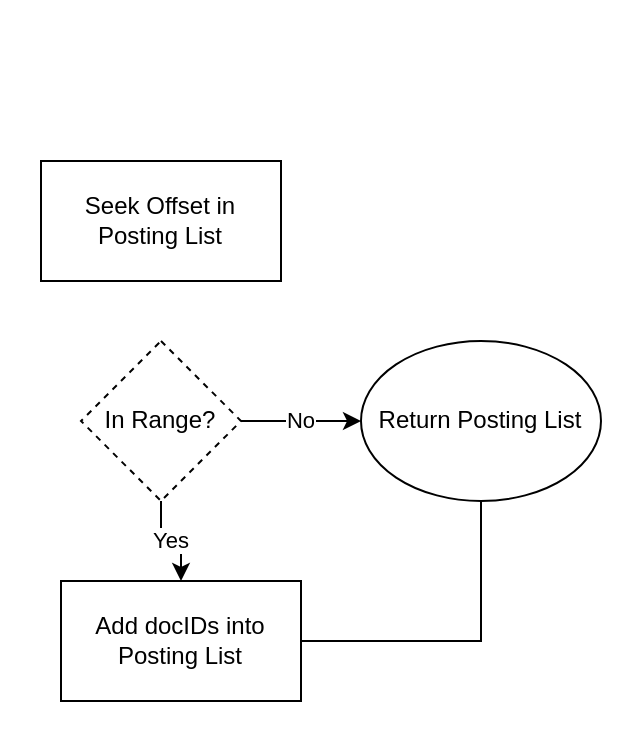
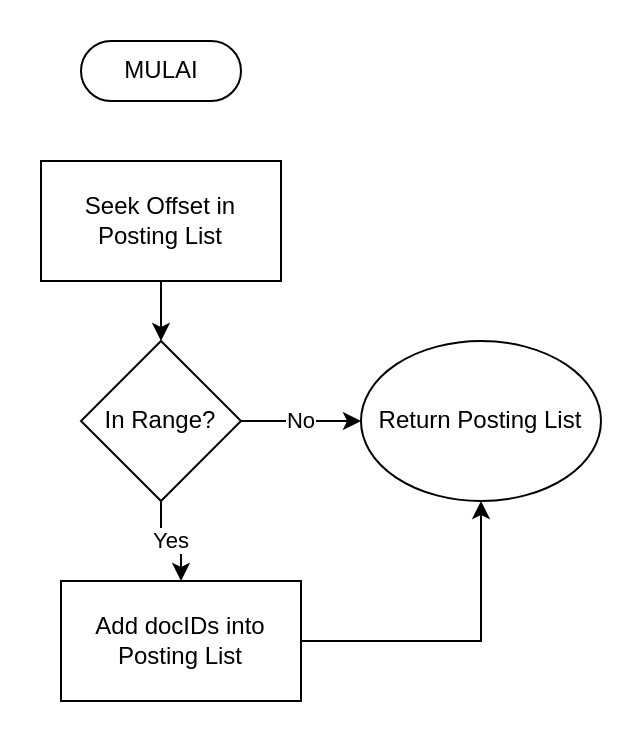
  <mxCell id="0" />
  <mxCell id="1" parent="0" />
+ <mxCell id="2" value="MULAI" style="html=1;dashed=0;whitespace=wrap;shape=mxgraph.dfd.start" vertex="1" parent="1"><mxGeometry x="40" y="20" width="80" height="30" as="geometry" /></mxCell>
+ <mxCell id="3" value="" style="edgeStyle=orthogonalEdgeStyle;rounded=0;orthogonalLoop=1;jettySize=auto;html=1;" edge="1" parent="1" source="4" target="7"><mxGeometry relative="1" as="geometry" /></mxCell>
  <mxCell id="4" value="Seek Offset in Posting List" style="rounded=0;whiteSpace=wrap;html=1;" vertex="1" parent="1"><mxGeometry x="20" y="80" width="120" height="60" as="geometry" /></mxCell>
  <mxCell id="5" value="No" style="edgeStyle=orthogonalEdgeStyle;rounded=0;orthogonalLoop=1;jettySize=auto;html=1;" edge="1" parent="1" source="7" target="10"><mxGeometry relative="1" as="geometry" /></mxCell>
  <mxCell id="6" value="Yes" style="edgeStyle=orthogonalEdgeStyle;rounded=0;orthogonalLoop=1;jettySize=auto;html=1;" edge="1" parent="1" source="7" target="9"><mxGeometry relative="1" as="geometry" /></mxCell>
- <mxCell id="7" value="In Range?" style="rhombus;whiteSpace=wrap;html=1;dashed=1;" vertex="1" parent="1"><mxGeometry x="40" y="170" width="80" height="80" as="geometry" /></mxCell>
- <mxCell id="8" style="edgeStyle=orthogonalEdgeStyle;rounded=0;orthogonalLoop=1;jettySize=auto;html=1;entryX=0.5;entryY=1;entryDx=0;entryDy=0;endArrow=none;" edge="1" parent="1" source="9" target="10"><mxGeometry relative="1" as="geometry" /></mxCell>
+ <mxCell id="7" value="In Range?" style="rhombus;whiteSpace=wrap;html=1;" vertex="1" parent="1"><mxGeometry x="40" y="170" width="80" height="80" as="geometry" /></mxCell>
+ <mxCell id="8" style="edgeStyle=orthogonalEdgeStyle;rounded=0;orthogonalLoop=1;jettySize=auto;html=1;entryX=0.5;entryY=1;entryDx=0;entryDy=0;" edge="1" parent="1" source="9" target="10"><mxGeometry relative="1" as="geometry" /></mxCell>
  <mxCell id="9" value="Add docIDs into Posting List" style="rounded=0;whiteSpace=wrap;html=1;" vertex="1" parent="1"><mxGeometry x="30" y="290" width="120" height="60" as="geometry" /></mxCell>
  <mxCell id="10" value="Return Posting List" style="ellipse;whiteSpace=wrap;html=1;" vertex="1" parent="1"><mxGeometry x="180" y="170" width="120" height="80" as="geometry" /></mxCell>
